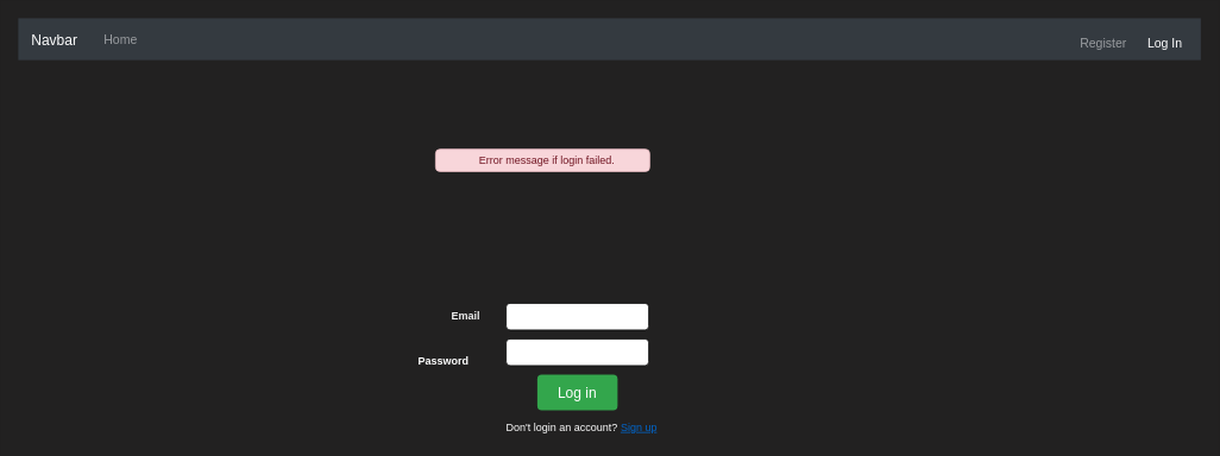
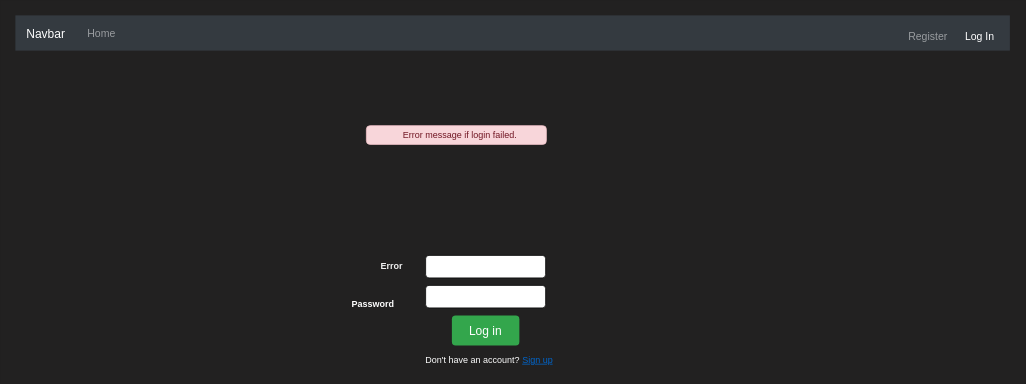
  <mxCell id="0" style=";html=1;" />
  <mxCell id="1" style=";html=1;" parent="0" />
- <mxCell id="2" value="&lt;font color=&quot;#F0F0F0&quot;&gt;Email&lt;/font&gt;" style="text;html=1;strokeColor=none;fillColor=none;align=center;verticalAlign=middle;whiteSpace=wrap;rounded=0;fontStyle=1" parent="1" vertex="1"><mxGeometry x="457" y="345" width="130" height="20" as="geometry" /></mxCell>
+ <mxCell id="2" value="&lt;font color=&quot;#F0F0F0&quot;&gt;Error&lt;/font&gt;" style="text;html=1;strokeColor=none;fillColor=none;align=center;verticalAlign=middle;whiteSpace=wrap;rounded=0;fontStyle=1" parent="1" vertex="1"><mxGeometry x="457" y="345" width="130" height="20" as="geometry" /></mxCell>
  <mxCell id="3" value="&lt;font color=&quot;#FFFFFF&quot;&gt;Password&lt;/font&gt;" style="text;html=1;strokeColor=none;fillColor=none;align=center;verticalAlign=middle;whiteSpace=wrap;rounded=0;fontStyle=1" parent="1" vertex="1"><mxGeometry x="452" y="395" width="90" height="20" as="geometry" /></mxCell>
  <mxCell id="4" value="" style="rounded=1;whiteSpace=wrap;html=1;" parent="1" vertex="1"><mxGeometry x="567" y="340" width="160" height="30" as="geometry" /></mxCell>
  <mxCell id="5" value="" style="rounded=1;whiteSpace=wrap;html=1;" parent="1" vertex="1"><mxGeometry x="567" y="380" width="160" height="30" as="geometry" /></mxCell>
  <mxCell id="6" value="&lt;div&gt;Log in&lt;/div&gt;" style="html=1;shadow=0;dashed=0;shape=mxgraph.bootstrap.rrect;rSize=5;strokeColor=none;strokeWidth=1;fillColor=#33A64C;fontColor=#FFFFFF;whiteSpace=wrap;align=center;verticalAlign=middle;spacingLeft=0;fontStyle=0;fontSize=16;spacing=5;" parent="1" vertex="1"><mxGeometry x="602" y="420" width="90" height="40" as="geometry" /></mxCell>
- <mxCell id="7" value="&lt;font color=&quot;#FFFFFF&quot;&gt;Don't login an account?&lt;/font&gt; &lt;font color=&quot;#0066CC&quot;&gt;&lt;u&gt;Sign up&lt;/u&gt;&lt;/font&gt;" style="text;html=1;strokeColor=none;fillColor=none;align=center;verticalAlign=middle;whiteSpace=wrap;rounded=0;" parent="1" vertex="1"><mxGeometry x="507" y="470" width="290" height="20" as="geometry" /></mxCell>
+ <mxCell id="7" value="&lt;font color=&quot;#FFFFFF&quot;&gt;Don't have an account?&lt;/font&gt; &lt;font color=&quot;#0066CC&quot;&gt;&lt;u&gt;Sign up&lt;/u&gt;&lt;/font&gt;" style="text;html=1;strokeColor=none;fillColor=none;align=center;verticalAlign=middle;whiteSpace=wrap;rounded=0;" parent="1" vertex="1"><mxGeometry x="507" y="470" width="290" height="20" as="geometry" /></mxCell>
  <mxCell id="8" value="&lt;div align=&quot;center&quot;&gt;Error message if login failed.&lt;/div&gt;" style="html=1;shadow=0;dashed=0;shape=mxgraph.bootstrap.rrect;rSize=5;strokeColor=#F4C5CB;strokeWidth=1;fillColor=#F8D6DA;fontColor=#711623;whiteSpace=wrap;align=center;verticalAlign=middle;spacingLeft=10;" parent="1" vertex="1"><mxGeometry x="488" y="167" width="240" height="25" as="geometry" /></mxCell>
  <mxCell id="9" value="Navbar" style="html=1;shadow=0;dashed=0;fillColor=#343A40;strokeColor=none;fontSize=16;fontColor=#ffffff;align=left;spacing=15;" vertex="1" parent="1"><mxGeometry y="20" width="1326" height="47" as="geometry" x="20" /></mxCell>
  <mxCell id="10" value="Home" style="fillColor=none;strokeColor=none;fontSize=14;align=center;fontColor=#9A9DA0;" vertex="1" parent="9"><mxGeometry width="70" height="40" relative="1" as="geometry"><mxPoint x="80" y="3.5" as="offset" /></mxGeometry></mxCell>
  <mxCell id="11" value="Log In" style="fillColor=none;strokeColor=none;fontSize=14;align=center;spacingRight=0;fontColor=#FFFFFF;" vertex="1" parent="9"><mxGeometry x="1246" y="7" width="80" height="40" as="geometry" /></mxCell>
  <mxCell id="12" value="Register" style="fillColor=none;strokeColor=none;fontSize=14;align=center;spacingRight=0;fontColor=#9A9DA0;" vertex="1" parent="9"><mxGeometry x="1177" y="7" width="80" height="40" as="geometry" /></mxCell>
